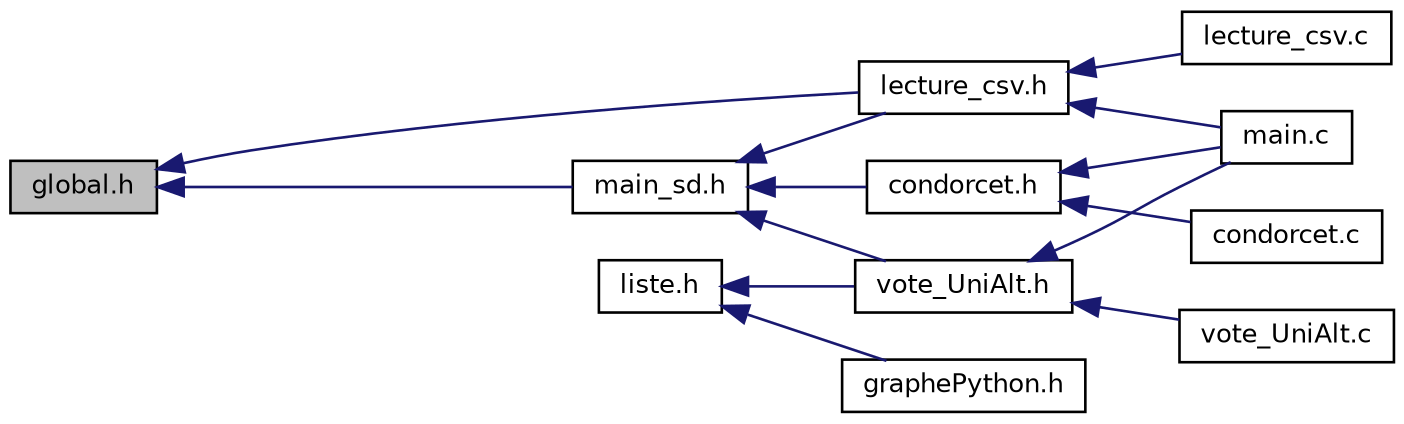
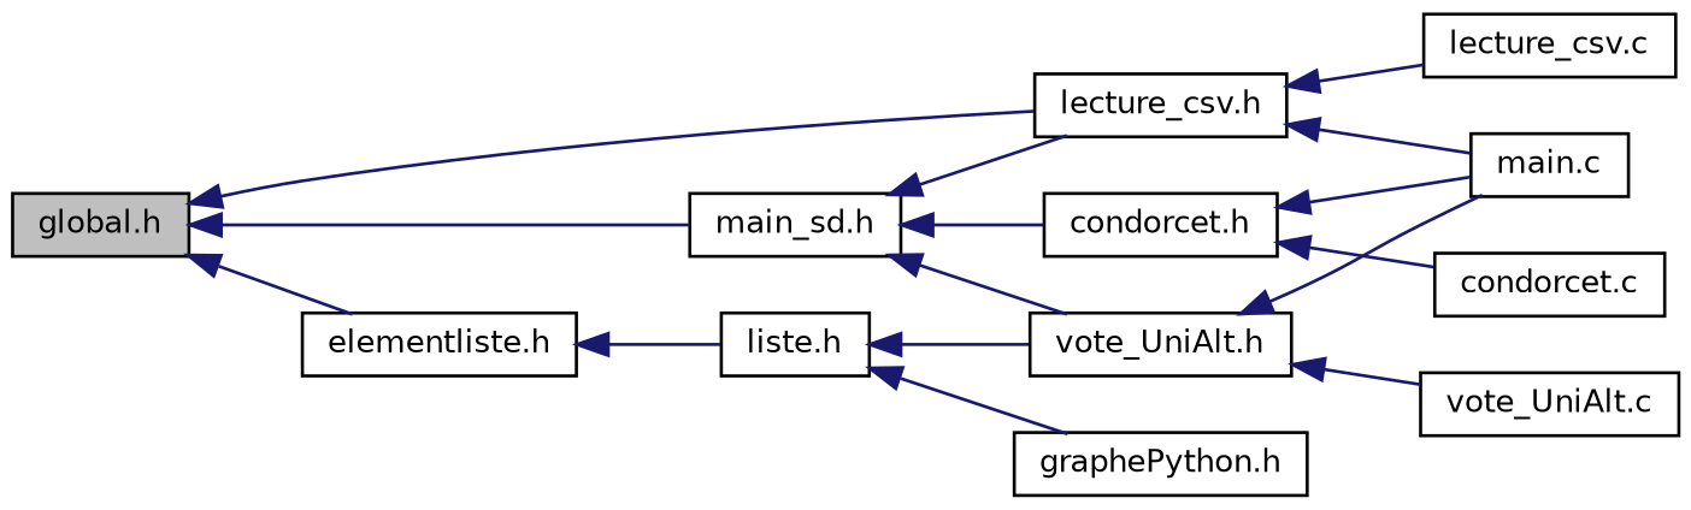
  digraph {
    rankdir=LR
    node [color=black fillcolor=white fontname=Helvetica fontsize=10 shape=record style=filled]
    edge [color=midnightblue dir=back fontname=Helvetica fontsize=10 labelfontname=Helvetica labelfontsize=10 style=solid]
    n1 [fillcolor=grey75 fontcolor=black height=0.2 label="global.h" width=0.4]
+   n2 [height=0.2 label="elementliste.h" width=0.4]
    n3 [height=0.2 label="main_sd.h" width=0.4]
    n4 [height=0.2 label="lecture_csv.h" width=0.4]
    n5 [height=0.2 label="liste.h" width=0.4]
    n6 [height=0.2 label="condorcet.h" width=0.4]
    n7 [height=0.2 label="vote_UniAlt.h" width=0.4]
    n8 [height=0.2 label="main.c" width=0.4]
    n9 [height=0.2 label="lecture_csv.c" width=0.4]
    n10 [height=0.2 label="graphePython.h" width=0.4]
    n11 [height=0.2 label="condorcet.c" width=0.4]
    n12 [height=0.2 label="vote_UniAlt.c" width=0.4]
+   n1 -> n2
    n1 -> n3
    n1 -> n4
+   n2 -> n5
    n3 -> n4
    n3 -> n6
    n3 -> n7
    n4 -> n8
    n4 -> n9
    n5 -> n7
    n5 -> n10
    n6 -> n8
    n6 -> n11
    n7 -> n8
    n7 -> n12
  }
